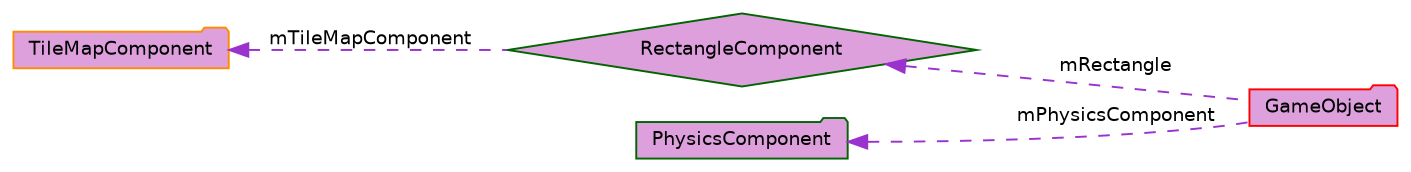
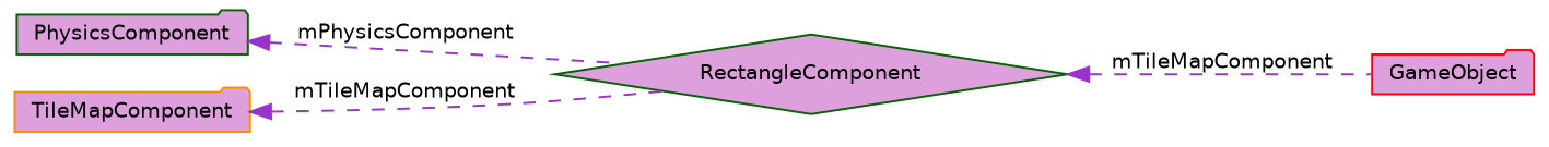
  digraph {
    rankdir=LR
    node [color=darkgreen fillcolor=plum fontname=Helvetica fontsize=10 shape=folder style=filled]
    edge [color=darkorchid3 dir=back fontname=Helvetica fontsize=10 labelfontname=Helvetica labelfontsize=10 style=dashed]
    n1 [color=red fontcolor=black height=0.2 label=GameObject width=0.4]
    n2 [height=0.2 label=RectangleComponent shape=diamond width=0.4]
    n3 [height=0.2 label=PhysicsComponent width=0.4]
    n4 [color=darkorange height=0.2 label=TileMapComponent width=0.4]
-   n2 -> n1 [label=" mRectangle"]
-   n3 -> n1 [label=" mPhysicsComponent"]
+   n2 -> n1 [label=" mTileMapComponent"]
+   n3 -> n2 [label=" mPhysicsComponent"]
    n4 -> n2 [label=" mTileMapComponent"]
  }
